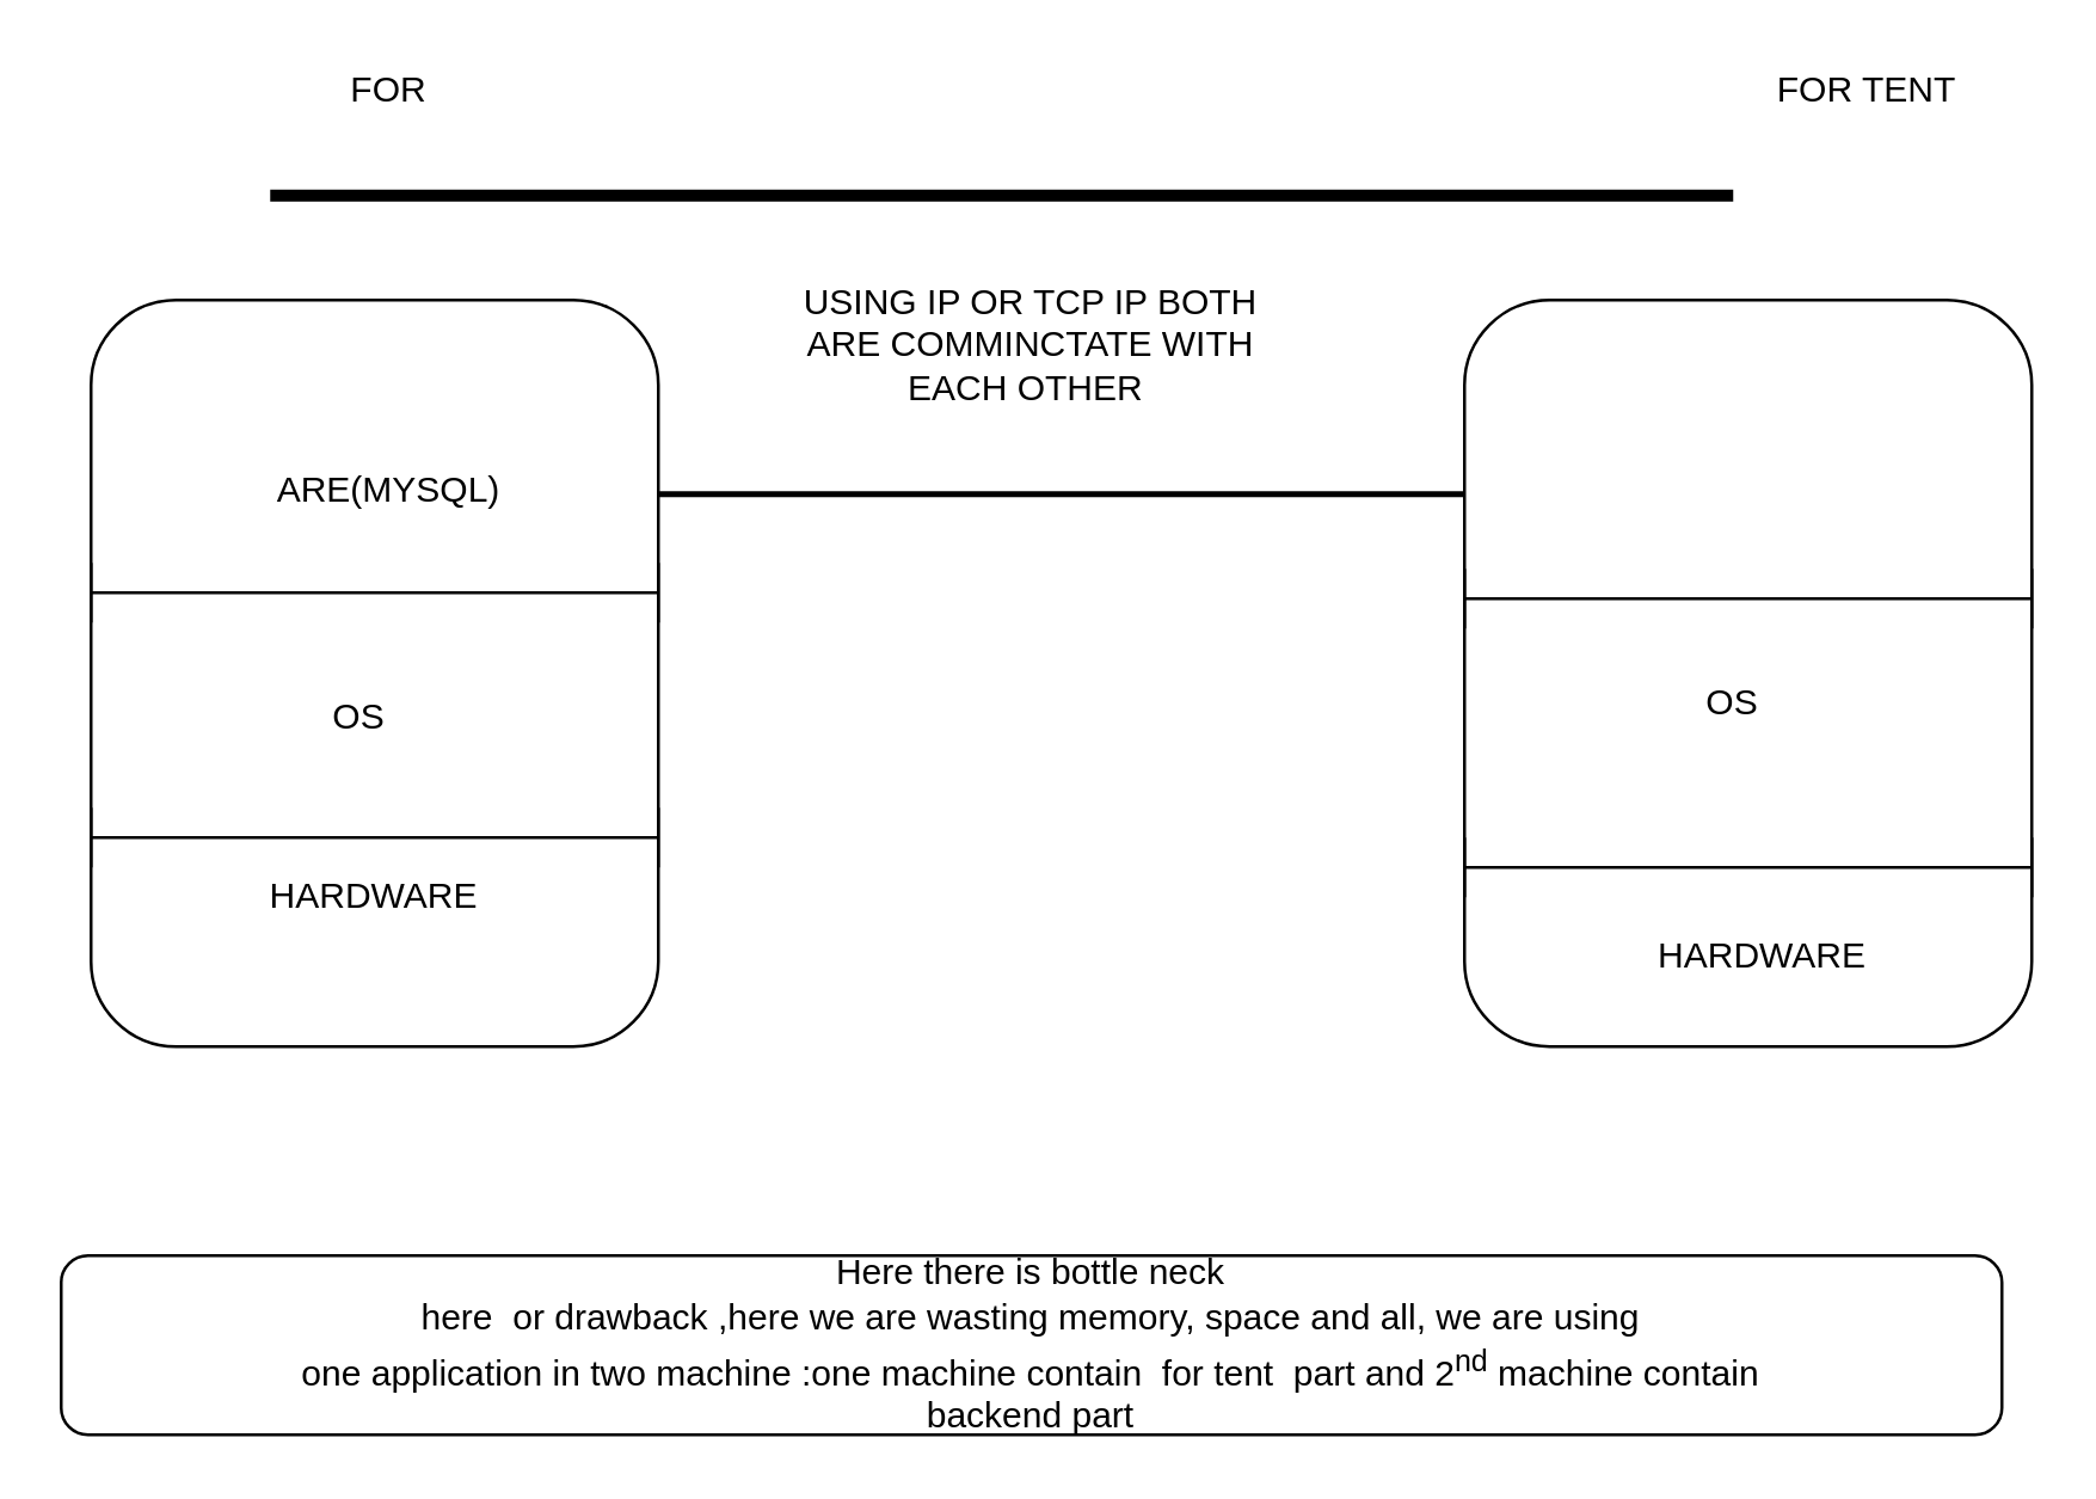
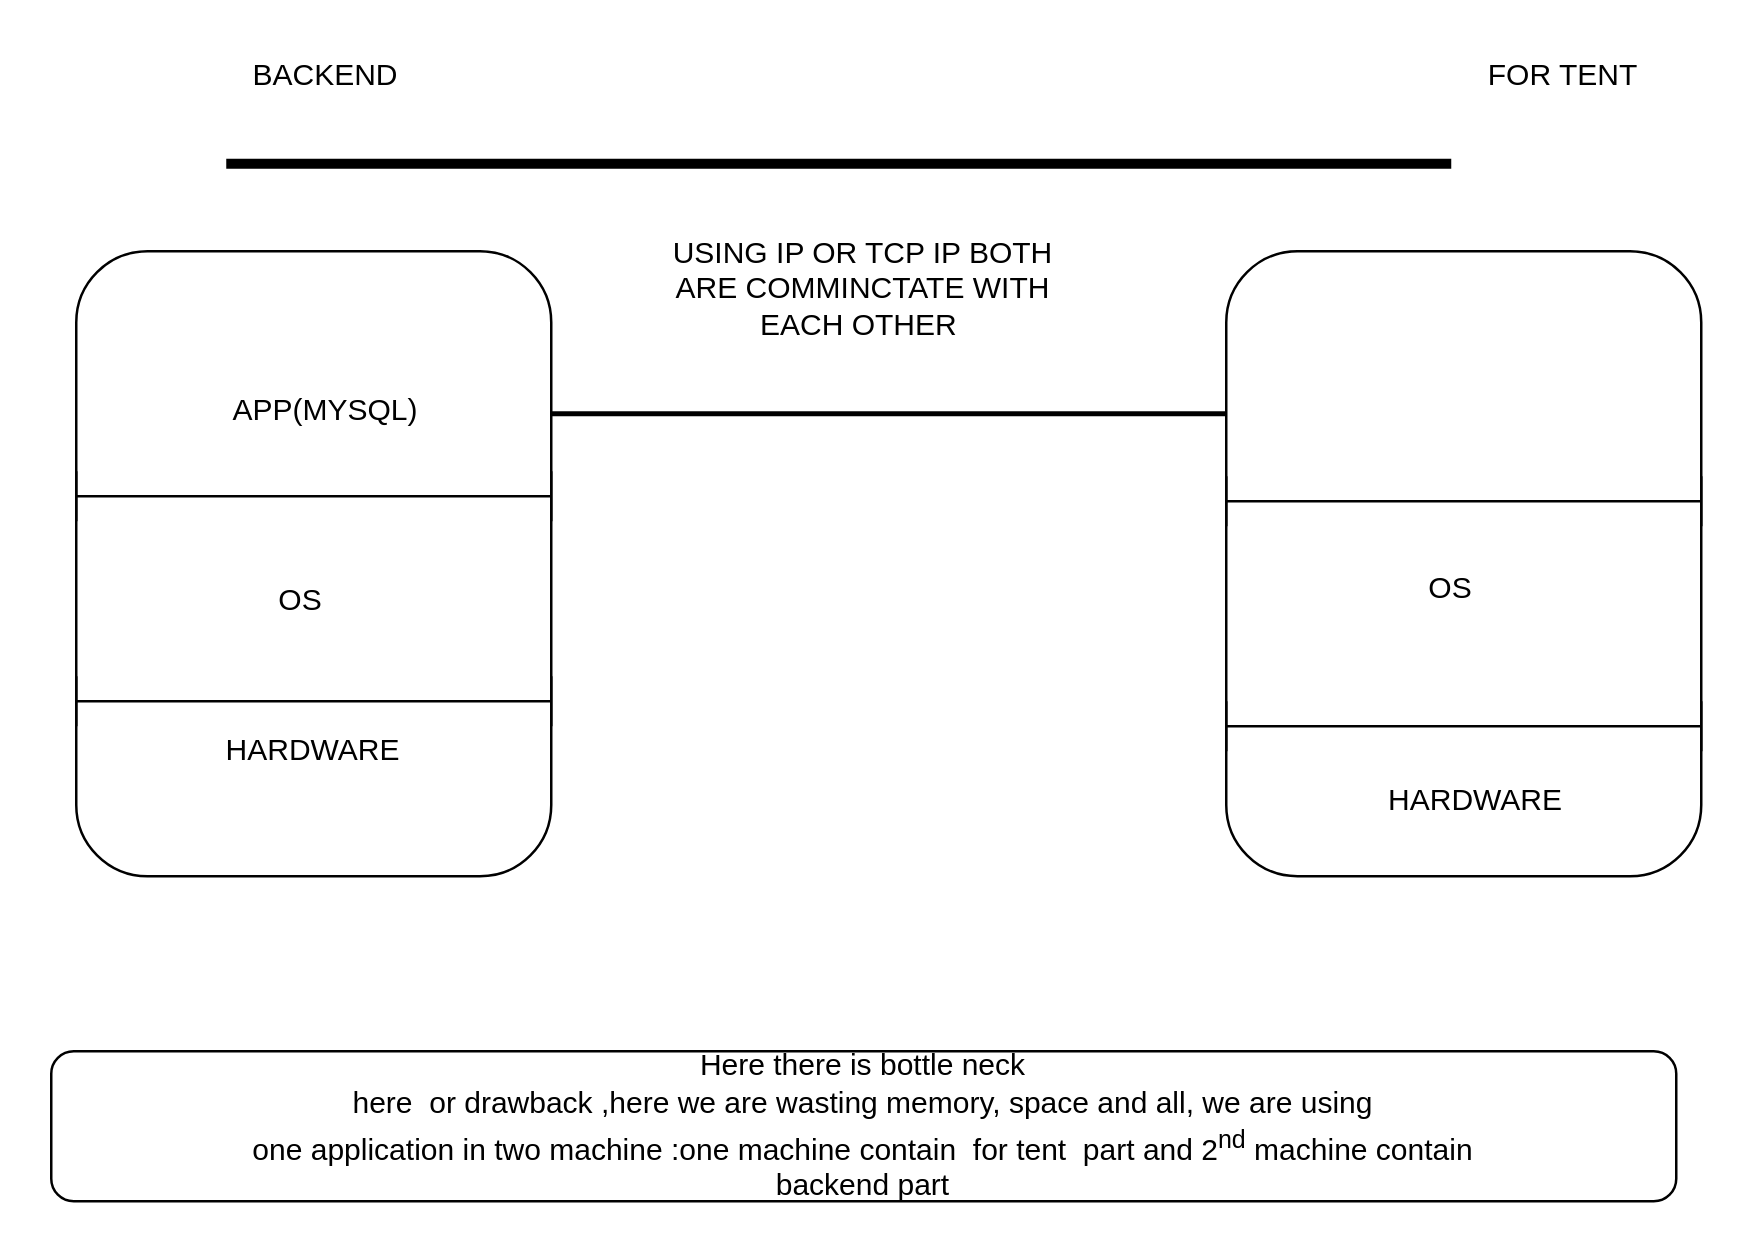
  <mxCell id="0" />
  <mxCell id="1" parent="0" />
  <mxCell id="2" value="" style="rounded=1;whiteSpace=wrap;html=1;" vertex="1" parent="1"><mxGeometry x="30" y="100" width="190" height="250" as="geometry" /></mxCell>
  <mxCell id="3" value="" style="shape=crossbar;whiteSpace=wrap;html=1;rounded=1;" vertex="1" parent="1"><mxGeometry x="30" y="270" width="190" height="20" as="geometry" /></mxCell>
  <mxCell id="4" value="HARDWARE" style="text;html=1;strokeColor=none;fillColor=none;align=center;verticalAlign=middle;whiteSpace=wrap;rounded=0;" vertex="1" parent="1"><mxGeometry x="90" y="290" width="70" height="20" as="geometry" /></mxCell>
  <mxCell id="5" value="" style="shape=crossbar;whiteSpace=wrap;html=1;rounded=1;" vertex="1" parent="1"><mxGeometry x="30" y="188" width="190" height="20" as="geometry" /></mxCell>
  <mxCell id="6" value="OS" style="text;html=1;strokeColor=none;fillColor=none;align=center;verticalAlign=middle;whiteSpace=wrap;rounded=0;" vertex="1" parent="1"><mxGeometry x="90" y="220" width="60" height="40" as="geometry" /></mxCell>
- <mxCell id="7" value="ARE(MYSQL)" style="text;html=1;strokeColor=none;fillColor=none;align=center;verticalAlign=middle;whiteSpace=wrap;rounded=0;" vertex="1" parent="1"><mxGeometry x="80" y="139" width="100" height="50" as="geometry" /></mxCell>
+ <mxCell id="7" value="APP(MYSQL)" style="text;html=1;strokeColor=none;fillColor=none;align=center;verticalAlign=middle;whiteSpace=wrap;rounded=0;" vertex="1" parent="1"><mxGeometry x="80" y="139" width="100" height="50" as="geometry" /></mxCell>
  <mxCell id="8" value="" style="rounded=1;whiteSpace=wrap;html=1;" vertex="1" parent="1"><mxGeometry x="490" y="100" width="190" height="250" as="geometry" /></mxCell>
  <mxCell id="9" value="" style="shape=crossbar;whiteSpace=wrap;html=1;rounded=1;" vertex="1" parent="1"><mxGeometry x="490" y="280" width="190" height="20" as="geometry" /></mxCell>
  <mxCell id="10" value="HARDWARE" style="text;html=1;strokeColor=none;fillColor=none;align=center;verticalAlign=middle;whiteSpace=wrap;rounded=0;" vertex="1" parent="1"><mxGeometry x="540" y="310" width="100" height="20" as="geometry" /></mxCell>
  <mxCell id="11" value="" style="shape=crossbar;whiteSpace=wrap;html=1;rounded=1;" vertex="1" parent="1"><mxGeometry x="490" y="190" width="190" height="20" as="geometry" /></mxCell>
  <mxCell id="12" value="OS" style="text;html=1;strokeColor=none;fillColor=none;align=center;verticalAlign=middle;whiteSpace=wrap;rounded=0;" vertex="1" parent="1"><mxGeometry x="540" y="220" width="80" height="30" as="geometry" /></mxCell>
  <mxCell id="13" value="" style="line;strokeWidth=2;html=1;" vertex="1" parent="1"><mxGeometry x="220" y="160" width="270" height="10" as="geometry" /></mxCell>
  <mxCell id="14" value="USING IP OR TCP IP BOTH ARE COMMINCTATE WITH EACH OTHER&amp;nbsp;" style="text;html=1;strokeColor=none;fillColor=none;align=center;verticalAlign=middle;whiteSpace=wrap;rounded=0;" vertex="1" parent="1"><mxGeometry x="260" y="85" width="170" height="60" as="geometry" /></mxCell>
  <mxCell id="15" value="&lt;p class=&quot;MsoNormal&quot;&gt;&lt;span style=&quot;font-size: 9pt ; line-height: 115% ; font-family: &amp;#34;helvetica&amp;#34; , sans-serif&quot;&gt;Here there is bottle neck&lt;br/&gt;here&amp;nbsp; or drawback ,here we are wasting memory, space and all, we are using&lt;br/&gt;one application in two machine :one machine contain&amp;nbsp; for tent &amp;nbsp;part and 2&lt;sup&gt;nd&lt;/sup&gt; machine contain&lt;br/&gt;backend part&lt;/span&gt;&lt;/p&gt;" style="rounded=1;whiteSpace=wrap;html=1;" vertex="1" parent="1"><mxGeometry x="20" y="420" width="650" height="60" as="geometry" /></mxCell>
  <mxCell id="16" value="" style="line;strokeWidth=4;html=1;perimeter=backbonePerimeter;points=[];outlineConnect=0;" vertex="1" parent="1"><mxGeometry x="90" y="60" width="490" height="10" as="geometry" /></mxCell>
- <mxCell id="17" value="FOR" style="text;html=1;strokeColor=none;fillColor=none;align=center;verticalAlign=middle;whiteSpace=wrap;rounded=0;" vertex="1" parent="1"><mxGeometry x="110" y="20" width="40" height="20" as="geometry" /></mxCell>
+ <mxCell id="17" value="BACKEND" style="text;html=1;strokeColor=none;fillColor=none;align=center;verticalAlign=middle;whiteSpace=wrap;rounded=0;" vertex="1" parent="1"><mxGeometry x="110" y="20" width="40" height="20" as="geometry" /></mxCell>
  <mxCell id="18" value="FOR TENT" style="text;html=1;strokeColor=none;fillColor=none;align=center;verticalAlign=middle;whiteSpace=wrap;rounded=0;" vertex="1" parent="1"><mxGeometry x="580" y="20" width="90" height="20" as="geometry" /></mxCell>
